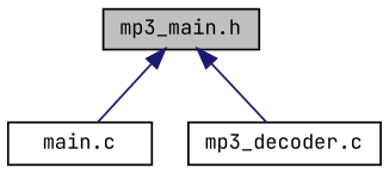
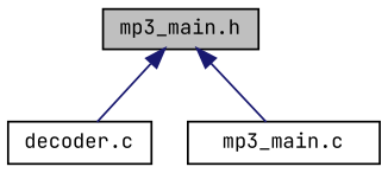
  digraph {
    fontname="JetBrains Mono"
    node [color=black fillcolor=white fontname="JetBrains Mono" fontsize=10 shape=record style=filled]
    edge [color=midnightblue dir=back fontname="JetBrains Mono" fontsize=10 labelfontname=Helvetica labelfontsize=10 style=solid]
    n1 [fillcolor=grey75 fontcolor=black height=0.2 label="mp3_main.h" width=0.4]
-   n2 [height=0.2 label="main.c" width=0.4]
-   n3 [height=0.2 label="mp3_decoder.c" width=0.4]
+   n2 [height=0.2 label="decoder.c" width=0.4]
+   n3 [height=0.2 label="mp3_main.c" width=0.4]
    n1 -> n2
    n1 -> n3
  }
